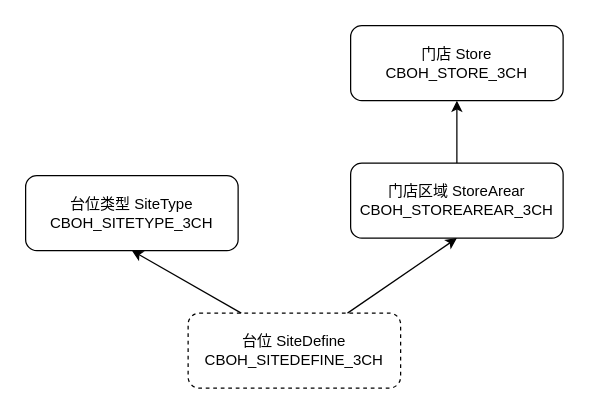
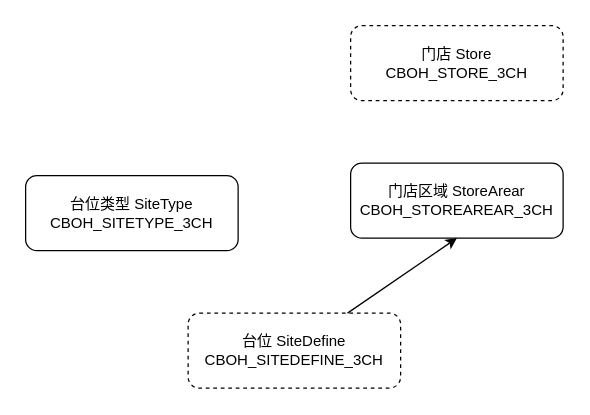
  <mxCell id="0" />
  <mxCell id="1" parent="0" />
- <mxCell id="2" value="门店 Store&lt;br&gt;CBOH_STORE_3CH" style="rounded=1;whiteSpace=wrap;html=1;" vertex="1" parent="1"><mxGeometry x="280" y="20" width="170" height="60" as="geometry" /></mxCell>
- <mxCell id="3" value="" style="edgeStyle=orthogonalEdgeStyle;rounded=0;orthogonalLoop=1;jettySize=auto;html=1;" edge="1" parent="1" source="4" target="2"><mxGeometry relative="1" as="geometry" /></mxCell>
+ <mxCell id="2" value="门店 Store&lt;br&gt;CBOH_STORE_3CH" style="rounded=1;whiteSpace=wrap;html=1;dashed=1;" vertex="1" parent="1"><mxGeometry x="280" y="20" width="170" height="60" as="geometry" /></mxCell>
  <mxCell id="4" value="门店区域 StoreArear&lt;br&gt;CBOH_STOREAREAR_3CH" style="rounded=1;whiteSpace=wrap;html=1;" vertex="1" parent="1"><mxGeometry x="280" y="130" width="170" height="60" as="geometry" /></mxCell>
  <mxCell id="5" value="台位 SiteDefine&lt;br&gt;CBOH_SITEDEFINE_3CH" style="rounded=1;whiteSpace=wrap;html=1;dashed=1;" vertex="1" parent="1"><mxGeometry x="150" y="250" width="170" height="60" as="geometry" /></mxCell>
  <mxCell id="6" value="台位类型 SiteType&lt;br&gt;CBOH_SITETYPE_3CH" style="rounded=1;whiteSpace=wrap;html=1;" vertex="1" parent="1"><mxGeometry x="20" y="140" width="170" height="60" as="geometry" /></mxCell>
  <mxCell id="7" value="" style="endArrow=classic;html=1;exitX=0.75;exitY=0;exitDx=0;exitDy=0;entryX=0.5;entryY=1;entryDx=0;entryDy=0;" edge="1" parent="1" source="5" target="4"><mxGeometry width="50" height="50" relative="1" as="geometry"><mxPoint x="320" y="270" as="sourcePoint" /><mxPoint x="370" y="220" as="targetPoint" /></mxGeometry></mxCell>
- <mxCell id="8" value="" style="endArrow=classic;html=1;entryX=0.5;entryY=1;entryDx=0;entryDy=0;exitX=0.25;exitY=0;exitDx=0;exitDy=0;" edge="1" parent="1" source="5" target="6"><mxGeometry width="50" height="50" relative="1" as="geometry"><mxPoint x="320" y="270" as="sourcePoint" /><mxPoint x="370" y="220" as="targetPoint" /></mxGeometry></mxCell>
